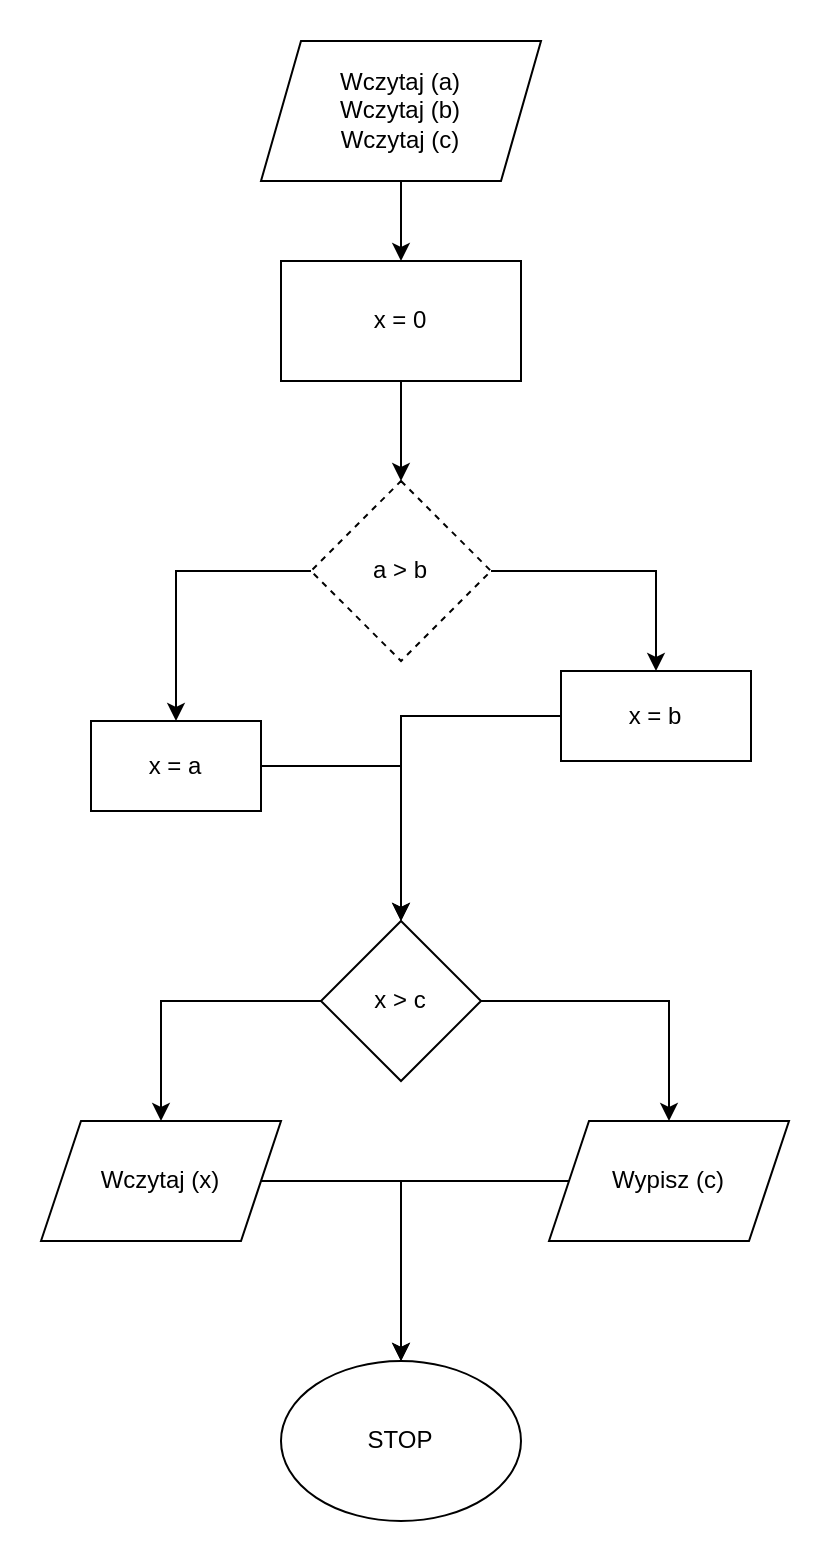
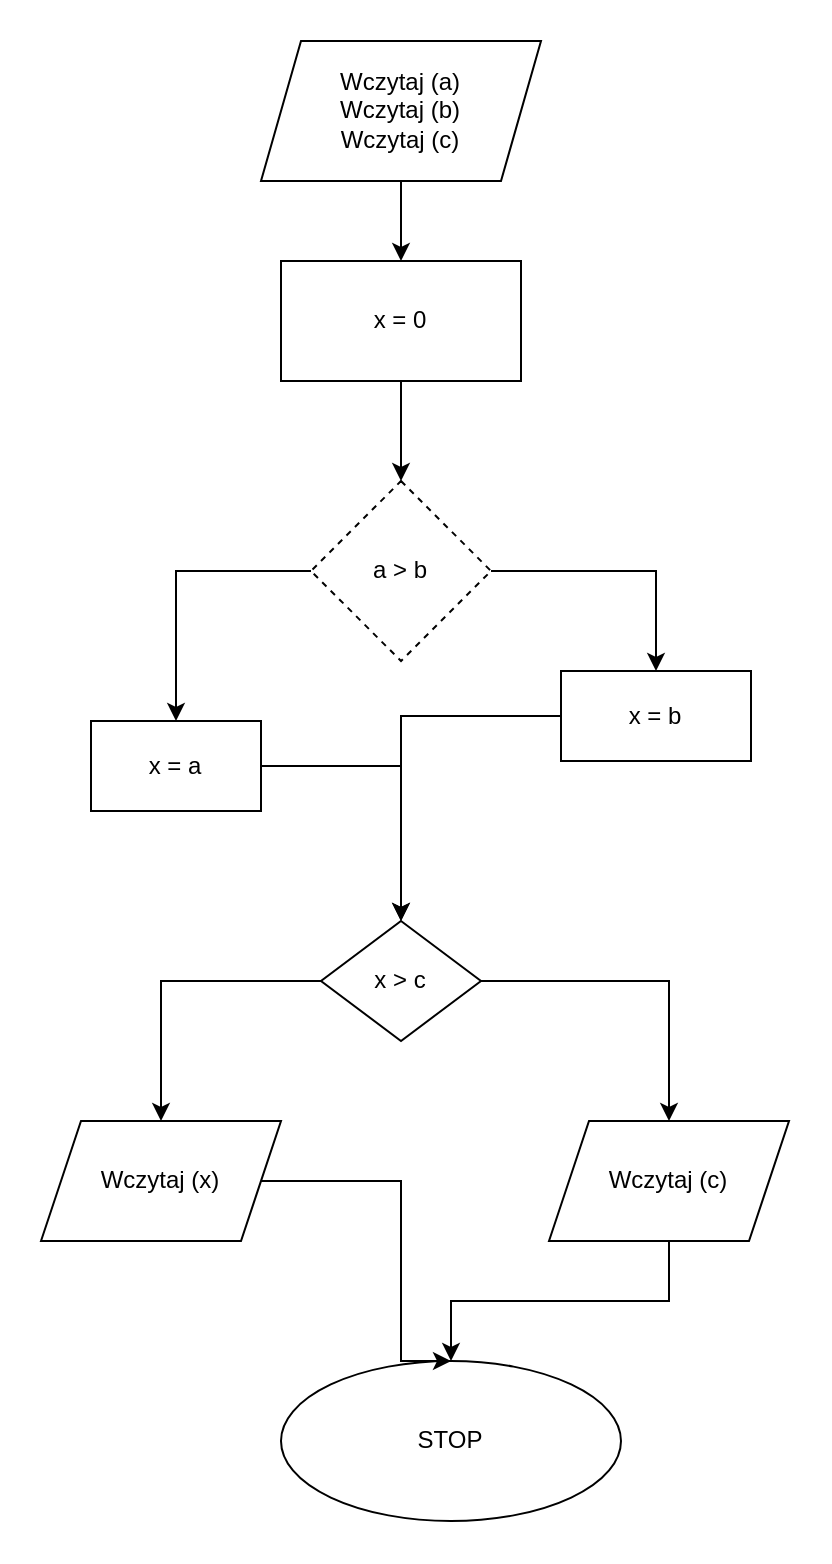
  <mxCell id="0" />
  <mxCell id="1" parent="0" />
- <mxCell id="2" value="STOP" style="ellipse;whiteSpace=wrap;html=1;" vertex="1" parent="1"><mxGeometry x="140" y="680" width="120" height="80" as="geometry" /></mxCell>
+ <mxCell id="2" value="STOP" style="ellipse;whiteSpace=wrap;html=1;" vertex="1" parent="1"><mxGeometry x="140" y="680" width="170" height="80" as="geometry" /></mxCell>
  <mxCell id="3" style="edgeStyle=orthogonalEdgeStyle;rounded=0;orthogonalLoop=1;jettySize=auto;html=1;entryX=0.5;entryY=0;entryDx=0;entryDy=0;" edge="1" parent="1" source="4" target="9"><mxGeometry relative="1" as="geometry" /></mxCell>
  <mxCell id="4" value="Wczytaj (a)&lt;br&gt;Wczytaj (b)&lt;br&gt;Wczytaj (c)" style="shape=parallelogram;perimeter=parallelogramPerimeter;whiteSpace=wrap;html=1;fixedSize=1;" vertex="1" parent="1"><mxGeometry x="130" y="20" width="140" height="70" as="geometry" /></mxCell>
  <mxCell id="5" style="edgeStyle=orthogonalEdgeStyle;rounded=0;orthogonalLoop=1;jettySize=auto;html=1;entryX=0.5;entryY=0;entryDx=0;entryDy=0;" edge="1" parent="1" source="7" target="16"><mxGeometry relative="1" as="geometry" /></mxCell>
  <mxCell id="6" style="edgeStyle=orthogonalEdgeStyle;rounded=0;orthogonalLoop=1;jettySize=auto;html=1;entryX=0.5;entryY=0;entryDx=0;entryDy=0;" edge="1" parent="1" source="7" target="14"><mxGeometry relative="1" as="geometry" /></mxCell>
  <mxCell id="7" value="a &amp;gt; b" style="rhombus;whiteSpace=wrap;html=1;dashed=1;" vertex="1" parent="1"><mxGeometry x="155" y="240" width="90" height="90" as="geometry" /></mxCell>
  <mxCell id="8" style="edgeStyle=orthogonalEdgeStyle;rounded=0;orthogonalLoop=1;jettySize=auto;html=1;entryX=0.5;entryY=0;entryDx=0;entryDy=0;" edge="1" parent="1" source="9" target="7"><mxGeometry relative="1" as="geometry" /></mxCell>
  <mxCell id="9" value="x = 0" style="rounded=0;whiteSpace=wrap;html=1;" vertex="1" parent="1"><mxGeometry x="140" y="130" width="120" height="60" as="geometry" /></mxCell>
  <mxCell id="10" style="edgeStyle=orthogonalEdgeStyle;rounded=0;orthogonalLoop=1;jettySize=auto;html=1;entryX=0.5;entryY=0;entryDx=0;entryDy=0;" edge="1" parent="1" source="12" target="20"><mxGeometry relative="1" as="geometry" /></mxCell>
  <mxCell id="11" style="edgeStyle=orthogonalEdgeStyle;rounded=0;orthogonalLoop=1;jettySize=auto;html=1;entryX=0.5;entryY=0;entryDx=0;entryDy=0;" edge="1" parent="1" source="12" target="18"><mxGeometry relative="1" as="geometry" /></mxCell>
- <mxCell id="12" value="x &amp;gt; c" style="rhombus;whiteSpace=wrap;html=1;" vertex="1" parent="1"><mxGeometry x="160" y="460" width="80" height="80" as="geometry" /></mxCell>
+ <mxCell id="12" value="x &amp;gt; c" style="rhombus;whiteSpace=wrap;html=1;" vertex="1" parent="1"><mxGeometry x="160" y="460" width="80" height="60" as="geometry" /></mxCell>
  <mxCell id="13" style="edgeStyle=orthogonalEdgeStyle;rounded=0;orthogonalLoop=1;jettySize=auto;html=1;entryX=0.5;entryY=0;entryDx=0;entryDy=0;" edge="1" parent="1" source="14" target="12"><mxGeometry relative="1" as="geometry" /></mxCell>
  <mxCell id="14" value="x = b" style="rounded=0;whiteSpace=wrap;html=1;" vertex="1" parent="1"><mxGeometry x="280" y="335" width="95" height="45" as="geometry" /></mxCell>
  <mxCell id="15" style="edgeStyle=orthogonalEdgeStyle;rounded=0;orthogonalLoop=1;jettySize=auto;html=1;entryX=0.5;entryY=0;entryDx=0;entryDy=0;" edge="1" parent="1" source="16" target="12"><mxGeometry relative="1" as="geometry" /></mxCell>
  <mxCell id="16" value="x = a" style="rounded=0;whiteSpace=wrap;html=1;" vertex="1" parent="1"><mxGeometry x="45" y="360" width="85" height="45" as="geometry" /></mxCell>
  <mxCell id="17" style="edgeStyle=orthogonalEdgeStyle;rounded=0;orthogonalLoop=1;jettySize=auto;html=1;entryX=0.5;entryY=0;entryDx=0;entryDy=0;" edge="1" parent="1" source="18" target="2"><mxGeometry relative="1" as="geometry" /></mxCell>
- <mxCell id="18" value="Wypisz (c)" style="shape=parallelogram;perimeter=parallelogramPerimeter;whiteSpace=wrap;html=1;fixedSize=1;" vertex="1" parent="1"><mxGeometry x="274" y="560" width="120" height="60" as="geometry" /></mxCell>
+ <mxCell id="18" value="Wczytaj (c)" style="shape=parallelogram;perimeter=parallelogramPerimeter;whiteSpace=wrap;html=1;fixedSize=1;" vertex="1" parent="1"><mxGeometry x="274" y="560" width="120" height="60" as="geometry" /></mxCell>
  <mxCell id="19" style="edgeStyle=orthogonalEdgeStyle;rounded=0;orthogonalLoop=1;jettySize=auto;html=1;entryX=0.5;entryY=0;entryDx=0;entryDy=0;" edge="1" parent="1" source="20" target="2"><mxGeometry relative="1" as="geometry"><Array as="points"><mxPoint x="200" y="590" /></Array></mxGeometry></mxCell>
  <mxCell id="20" value="Wczytaj (x)" style="shape=parallelogram;perimeter=parallelogramPerimeter;whiteSpace=wrap;html=1;fixedSize=1;" vertex="1" parent="1"><mxGeometry x="20" y="560" width="120" height="60" as="geometry" /></mxCell>
